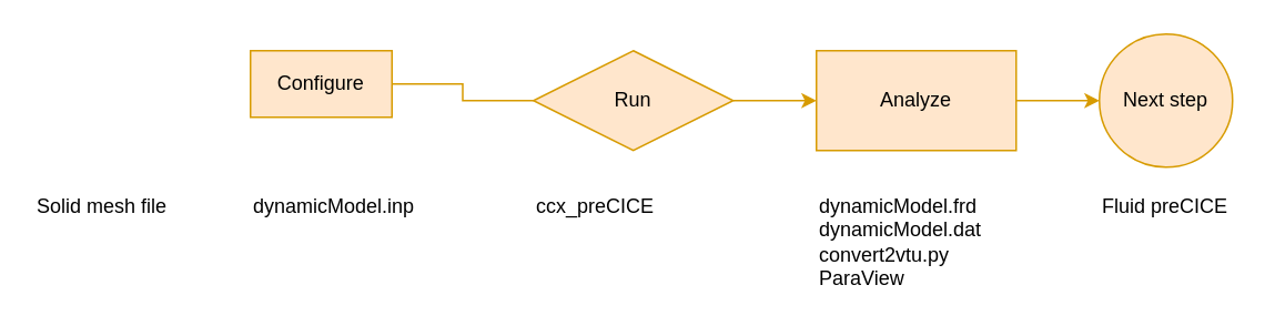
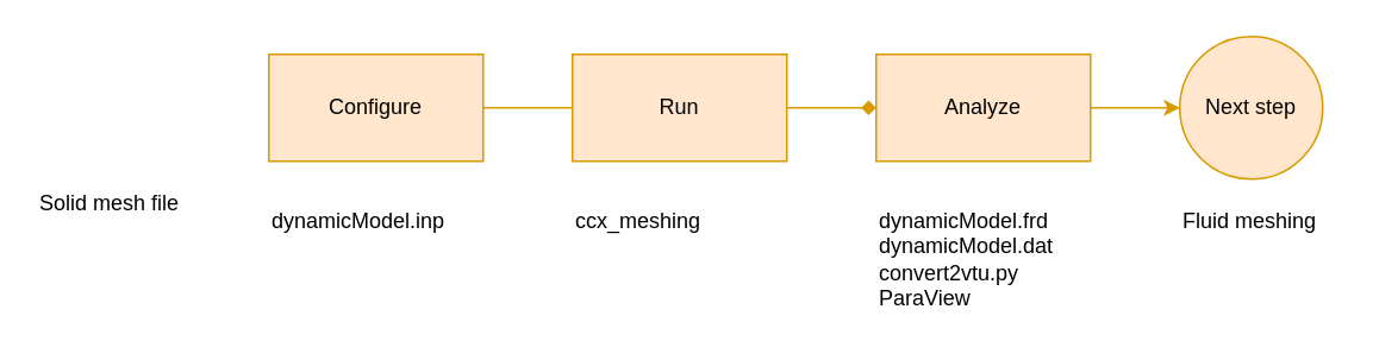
  <mxCell id="0" />
  <mxCell id="1" parent="0" />
  <mxCell id="2" style="edgeStyle=orthogonalEdgeStyle;rounded=0;orthogonalLoop=1;jettySize=auto;html=1;exitX=1;exitY=0.5;exitDx=0;exitDy=0;entryX=0;entryY=0.5;entryDx=0;entryDy=0;fillColor=#ffe6cc;strokeColor=#d79b00;endArrow=none;" edge="1" parent="1" source="3" target="5"><mxGeometry relative="1" as="geometry" /></mxCell>
- <mxCell id="3" value="Configure" style="rounded=0;whiteSpace=wrap;html=1;fillColor=#ffe6cc;strokeColor=#d79b00;" vertex="1" parent="1"><mxGeometry x="150" y="30" width="85" height="40" as="geometry" /></mxCell>
- <mxCell id="4" style="edgeStyle=orthogonalEdgeStyle;rounded=0;orthogonalLoop=1;jettySize=auto;html=1;exitX=1;exitY=0.5;exitDx=0;exitDy=0;entryX=0;entryY=0.5;entryDx=0;entryDy=0;fillColor=#ffe6cc;strokeColor=#d79b00;" edge="1" parent="1" source="5" target="7"><mxGeometry relative="1" as="geometry" /></mxCell>
- <mxCell id="5" value="Run" style="rhombus;whiteSpace=wrap;html=1;fillColor=#ffe6cc;strokeColor=#d79b00;" vertex="1" parent="1"><mxGeometry x="320" y="30" width="120" height="60" as="geometry" /></mxCell>
+ <mxCell id="3" value="Configure" style="rounded=0;whiteSpace=wrap;html=1;fillColor=#ffe6cc;strokeColor=#d79b00;" vertex="1" parent="1"><mxGeometry x="150" y="30" width="120" height="60" as="geometry" /></mxCell>
+ <mxCell id="4" style="edgeStyle=orthogonalEdgeStyle;rounded=0;orthogonalLoop=1;jettySize=auto;html=1;exitX=1;exitY=0.5;exitDx=0;exitDy=0;entryX=0;entryY=0.5;entryDx=0;entryDy=0;fillColor=#ffe6cc;strokeColor=#d79b00;endArrow=diamond;" edge="1" parent="1" source="5" target="7"><mxGeometry relative="1" as="geometry" /></mxCell>
+ <mxCell id="5" value="Run" style="rounded=0;whiteSpace=wrap;html=1;fillColor=#ffe6cc;strokeColor=#d79b00;" vertex="1" parent="1"><mxGeometry x="320" y="30" width="120" height="60" as="geometry" /></mxCell>
  <mxCell id="6" style="edgeStyle=orthogonalEdgeStyle;rounded=0;orthogonalLoop=1;jettySize=auto;html=1;exitX=1;exitY=0.5;exitDx=0;exitDy=0;entryX=0;entryY=0.5;entryDx=0;entryDy=0;fillColor=#ffe6cc;strokeColor=#d79b00;" edge="1" parent="1" source="7" target="8"><mxGeometry relative="1" as="geometry" /></mxCell>
  <mxCell id="7" value="Analyze" style="rounded=0;whiteSpace=wrap;html=1;fillColor=#ffe6cc;strokeColor=#d79b00;" vertex="1" parent="1"><mxGeometry x="490" y="30" width="120" height="60" as="geometry" /></mxCell>
  <mxCell id="8" value="Next step" style="ellipse;whiteSpace=wrap;html=1;aspect=fixed;fillColor=#ffe6cc;strokeColor=#d79b00;" vertex="1" parent="1"><mxGeometry x="660" y="20" width="80" height="80" as="geometry" /></mxCell>
- <mxCell id="9" value="Solid mesh file&amp;nbsp;" style="text;html=1;align=left;verticalAlign=top;whiteSpace=wrap;rounded=0;" vertex="1" parent="1"><mxGeometry x="20" y="110" width="90" height="30" as="geometry" /></mxCell>
+ <mxCell id="9" value="Solid mesh file&amp;nbsp;" style="text;html=1;align=left;verticalAlign=top;whiteSpace=wrap;rounded=0;" vertex="1" parent="1"><mxGeometry x="20" y="100" width="90" height="30" as="geometry" /></mxCell>
  <mxCell id="10" value="dynamicModel.inp" style="text;html=1;align=left;verticalAlign=top;whiteSpace=wrap;rounded=0;" vertex="1" parent="1"><mxGeometry x="150" y="110" width="90" height="30" as="geometry" /></mxCell>
- <mxCell id="11" value="ccx_preCICE" style="text;html=1;align=left;verticalAlign=top;whiteSpace=wrap;rounded=0;" vertex="1" parent="1"><mxGeometry x="320" y="110" width="90" height="30" as="geometry" /></mxCell>
+ <mxCell id="11" value="ccx_meshing" style="text;html=1;align=left;verticalAlign=top;whiteSpace=wrap;rounded=0;" vertex="1" parent="1"><mxGeometry x="320" y="110" width="90" height="30" as="geometry" /></mxCell>
  <mxCell id="12" value="dynamicModel.frd&lt;div&gt;dynamicModel.dat&lt;br&gt;convert2vtu.py&lt;br&gt;ParaView&lt;/div&gt;" style="text;html=1;align=left;verticalAlign=top;whiteSpace=wrap;rounded=0;" vertex="1" parent="1"><mxGeometry x="490" y="110" width="110" height="70" as="geometry" /></mxCell>
- <mxCell id="13" value="Fluid preCICE&amp;nbsp;" style="text;html=1;align=left;verticalAlign=top;whiteSpace=wrap;rounded=0;" vertex="1" parent="1"><mxGeometry x="660" y="110" width="90" height="30" as="geometry" /></mxCell>
+ <mxCell id="13" value="Fluid meshing&amp;nbsp;" style="text;html=1;align=left;verticalAlign=top;whiteSpace=wrap;rounded=0;" vertex="1" parent="1"><mxGeometry x="660" y="110" width="90" height="30" as="geometry" /></mxCell>
